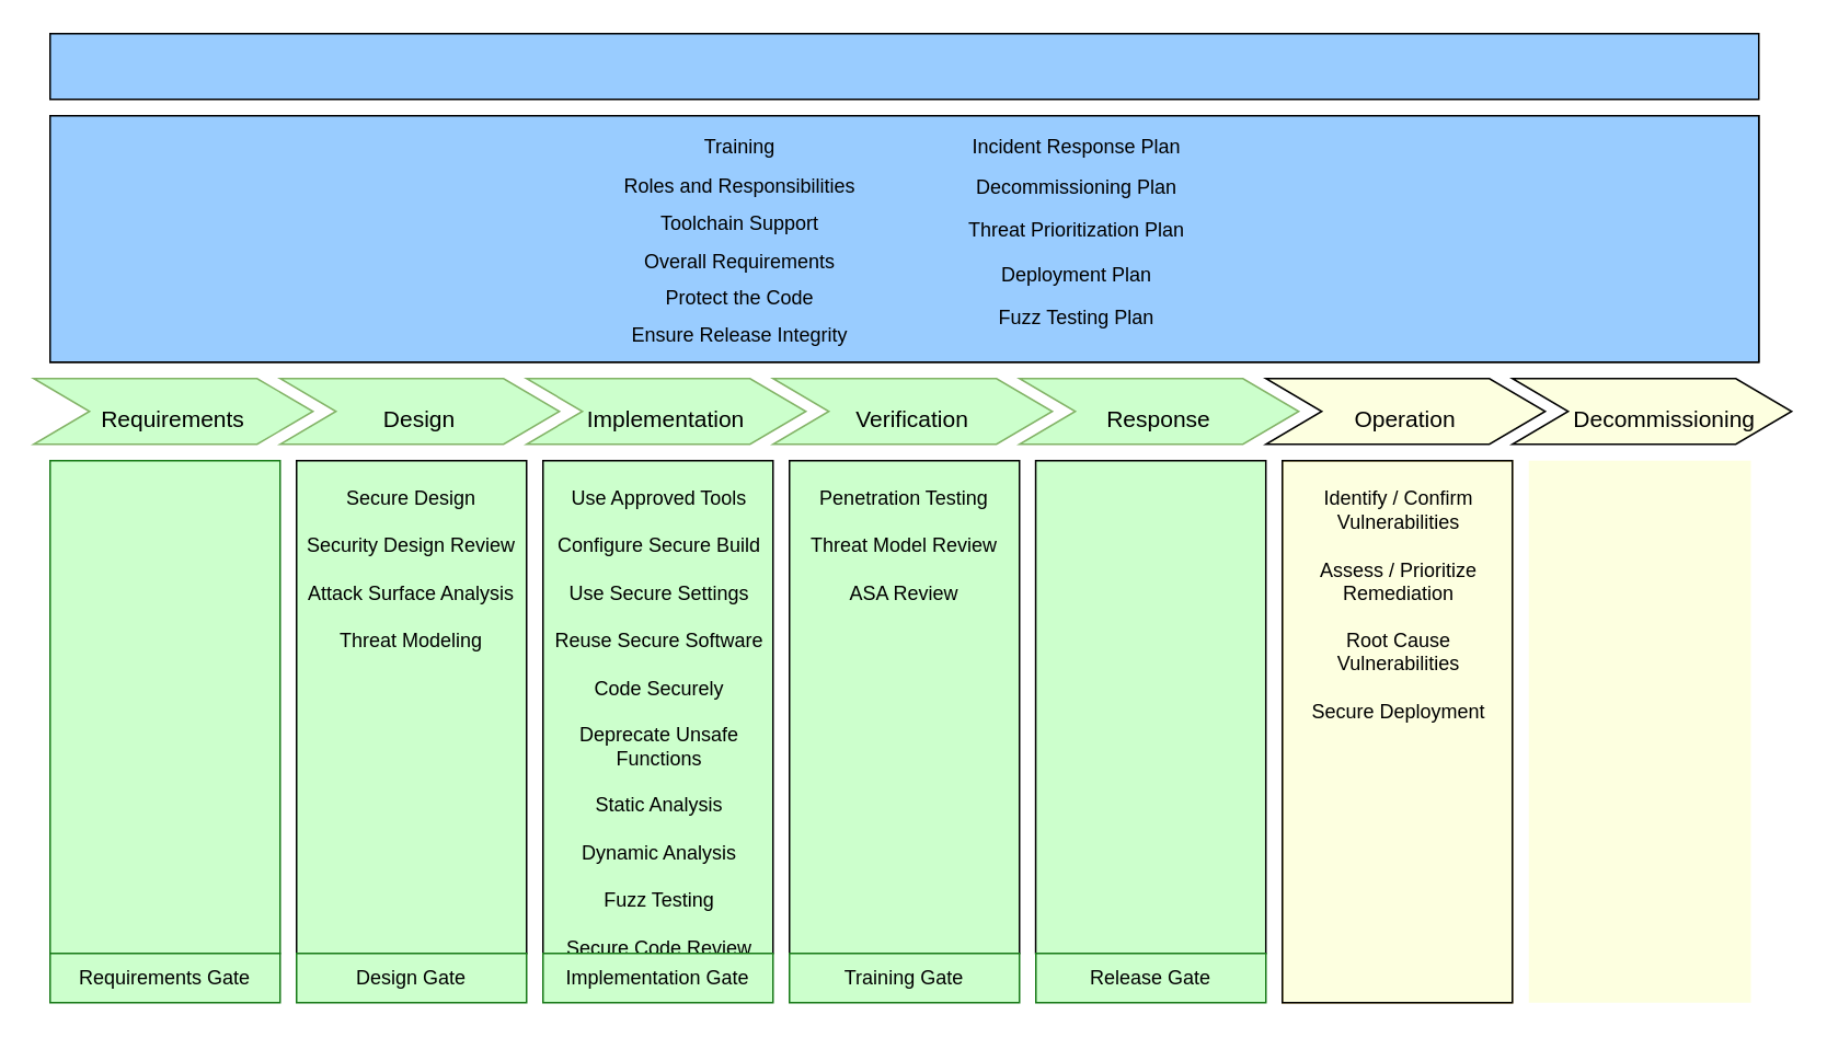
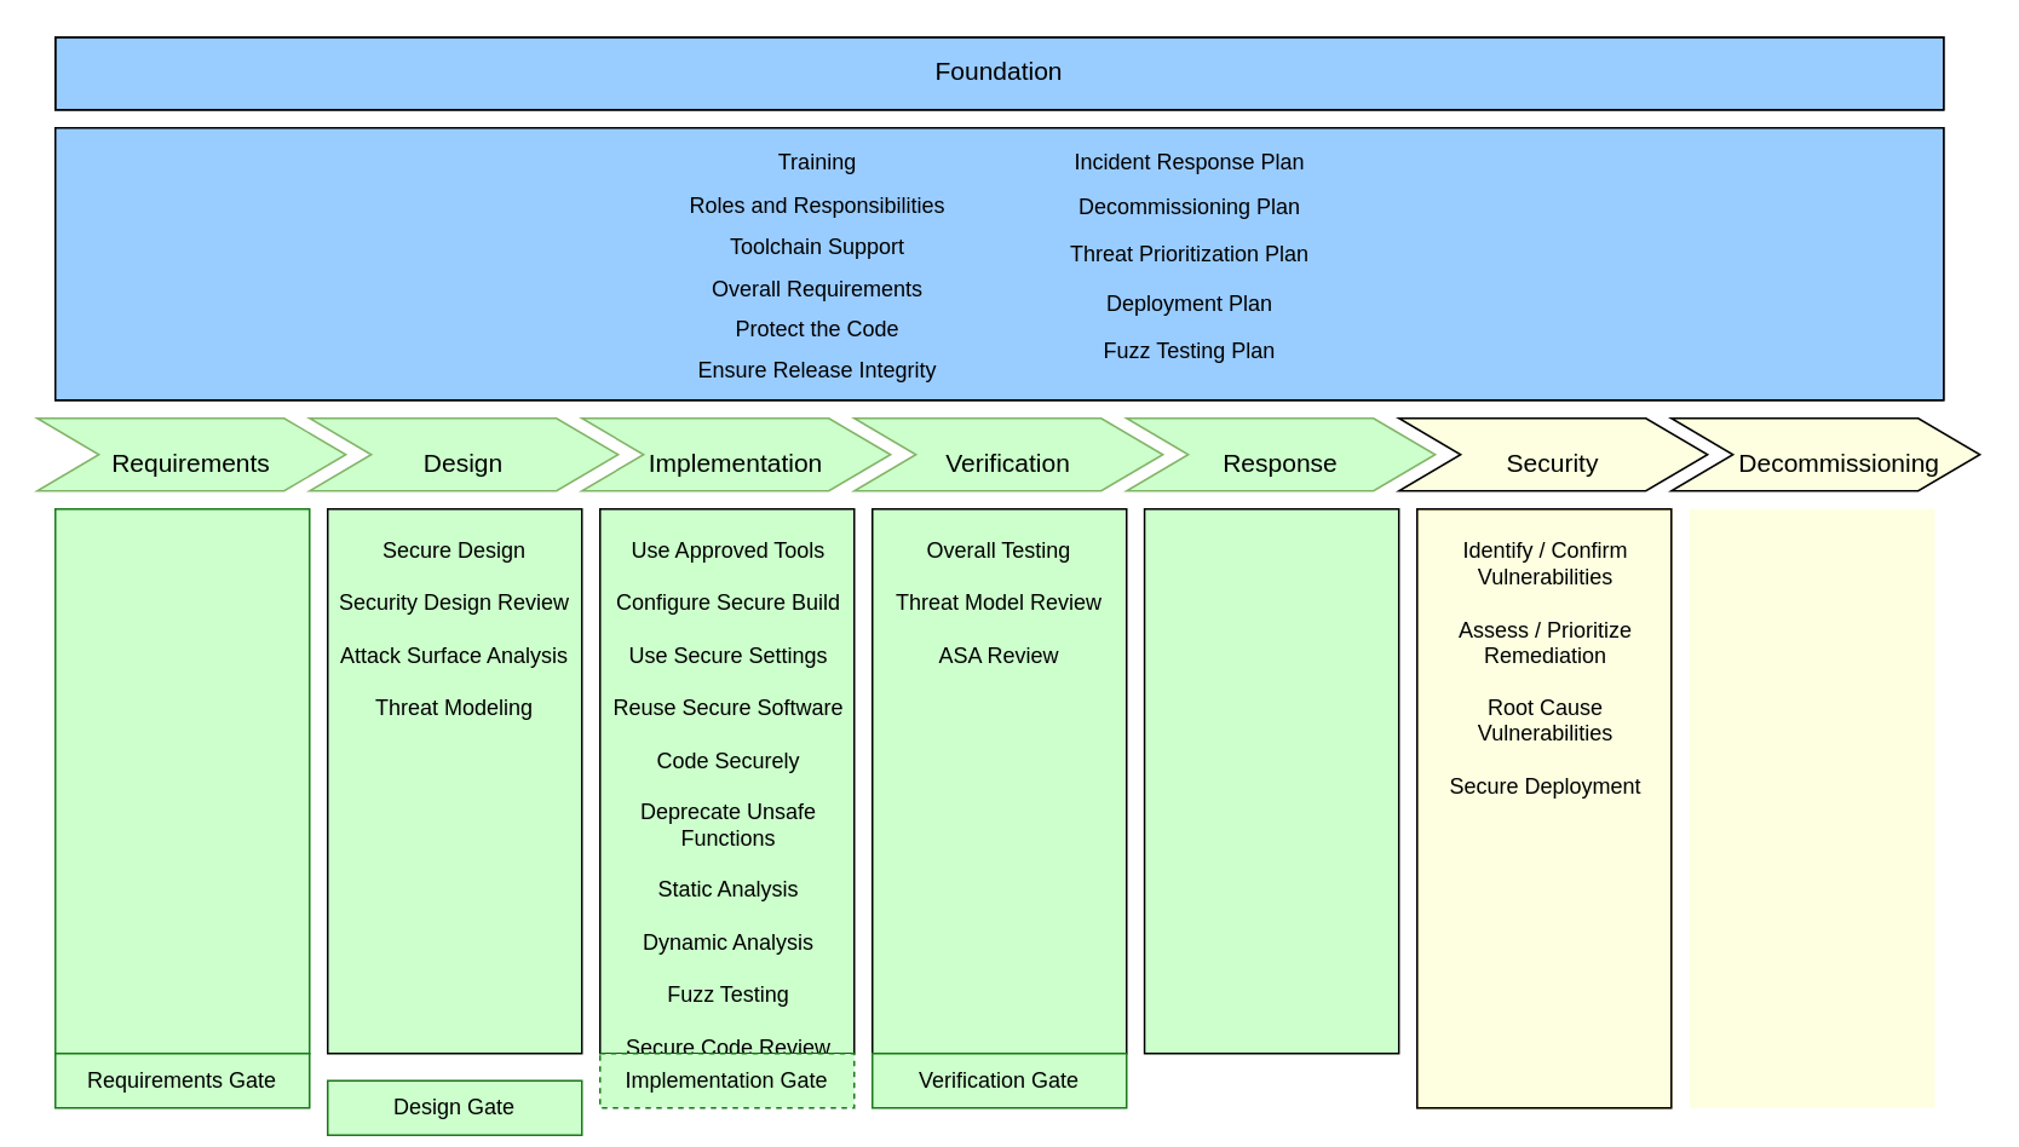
  <mxCell id="0" />
  <mxCell id="1" parent="0" />
  <mxCell id="2" value="" style="rounded=0;whiteSpace=wrap;html=1;shadow=0;strokeColor=#000000;fillColor=#CCFFCC;" parent="1" vertex="1"><mxGeometry x="480" y="280" width="140" height="300" as="geometry" /></mxCell>
  <mxCell id="3" value="" style="rounded=0;whiteSpace=wrap;html=1;shadow=0;strokeColor=#000000;fillColor=#CCFFCC;" parent="1" vertex="1"><mxGeometry x="330" y="280" width="140" height="300" as="geometry" /></mxCell>
  <mxCell id="4" value="" style="rounded=0;whiteSpace=wrap;html=1;shadow=0;strokeColor=#000000;fillColor=#CCFFCC;" parent="1" vertex="1"><mxGeometry x="180" y="280" width="140" height="300" as="geometry" /></mxCell>
  <mxCell id="5" value="" style="rounded=0;whiteSpace=wrap;html=1;shadow=0;fillColor=#CCFFCC;strokeColor=#187A18;" parent="1" vertex="1"><mxGeometry x="30" y="280" width="140" height="300" as="geometry" /></mxCell>
  <mxCell id="6" value="" style="group;strokeColor=none;" parent="1" vertex="1" connectable="0"><mxGeometry x="630" y="280" width="170.28" height="300" as="geometry" /></mxCell>
  <mxCell id="7" value="" style="rounded=0;whiteSpace=wrap;html=1;shadow=0;strokeColor=#000000;fillColor=#CCFFCC;" parent="6" vertex="1"><mxGeometry x="-0.12" width="140.095" height="300" as="geometry" /></mxCell>
- <mxCell id="8" value="&lt;div&gt;&lt;span&gt;&lt;br&gt;&lt;/span&gt;&lt;/div&gt;&lt;div&gt;&lt;span&gt;Penetration Testing&lt;/span&gt;&lt;br&gt;&lt;/div&gt;&lt;div&gt;&lt;br&gt;&lt;/div&gt;&lt;div&gt;Threat Model Review&lt;/div&gt;&lt;div&gt;&lt;br&gt;&lt;/div&gt;&lt;div&gt;ASA Review&lt;/div&gt;" style="text;spacingTop=-5;fillColor=#99FF99;whiteSpace=wrap;html=1;align=center;fontSize=12;fontFamily=Helvetica;fillColor=none;strokeColor=none;" parent="1" vertex="1"><mxGeometry x="480" y="280" width="140" height="300" as="geometry" /></mxCell>
+ <mxCell id="8" value="&lt;div&gt;&lt;span&gt;&lt;br&gt;&lt;/span&gt;&lt;/div&gt;&lt;div&gt;&lt;span&gt;Overall Testing&lt;/span&gt;&lt;br&gt;&lt;/div&gt;&lt;div&gt;&lt;br&gt;&lt;/div&gt;&lt;div&gt;Threat Model Review&lt;/div&gt;&lt;div&gt;&lt;br&gt;&lt;/div&gt;&lt;div&gt;ASA Review&lt;/div&gt;" style="text;spacingTop=-5;fillColor=#99FF99;whiteSpace=wrap;html=1;align=center;fontSize=12;fontFamily=Helvetica;fillColor=none;strokeColor=none;" parent="1" vertex="1"><mxGeometry x="480" y="280" width="140" height="300" as="geometry" /></mxCell>
  <mxCell id="9" value="&lt;div style=&quot;text-align: center&quot;&gt;&lt;span&gt;&lt;br&gt;&lt;/span&gt;&lt;/div&gt;&lt;div style=&quot;text-align: center&quot;&gt;&lt;span&gt;Use Approved Tools&lt;/span&gt;&lt;/div&gt;&lt;div style=&quot;text-align: center&quot;&gt;&lt;br&gt;&lt;/div&gt;&lt;div style=&quot;text-align: center&quot;&gt;Configure Secure Build&lt;/div&gt;&lt;div style=&quot;text-align: center&quot;&gt;&lt;br&gt;&lt;/div&gt;&lt;div style=&quot;text-align: center&quot;&gt;Use Secure Settings&lt;/div&gt;&lt;div style=&quot;text-align: center&quot;&gt;&lt;br&gt;&lt;/div&gt;&lt;div style=&quot;text-align: center&quot;&gt;Reuse Secure Software&lt;/div&gt;&lt;div style=&quot;text-align: center&quot;&gt;&lt;br&gt;&lt;/div&gt;&lt;div style=&quot;text-align: center&quot;&gt;Code Securely&lt;/div&gt;&lt;div style=&quot;text-align: center&quot;&gt;&lt;br&gt;&lt;/div&gt;&lt;div style=&quot;text-align: center&quot;&gt;&lt;span&gt;Deprecate Unsafe Functions&lt;/span&gt;&lt;/div&gt;&lt;div style=&quot;text-align: center&quot;&gt;&lt;br&gt;&lt;/div&gt;&lt;div style=&quot;text-align: center&quot;&gt;&lt;span&gt;Static Analysis&lt;/span&gt;&lt;/div&gt;&lt;div style=&quot;text-align: center&quot;&gt;&lt;span&gt;&lt;br&gt;&lt;/span&gt;&lt;/div&gt;&lt;div style=&quot;text-align: center&quot;&gt;&lt;span&gt;Dynamic Analysis&lt;/span&gt;&lt;/div&gt;&lt;div style=&quot;text-align: center&quot;&gt;&lt;span&gt;&lt;br&gt;&lt;/span&gt;&lt;/div&gt;&lt;div style=&quot;text-align: center&quot;&gt;&lt;span&gt;Fuzz Testing&lt;/span&gt;&lt;/div&gt;&lt;div style=&quot;text-align: center&quot;&gt;&lt;br&gt;&lt;/div&gt;&lt;div style=&quot;text-align: center&quot;&gt;Secure Code Review&lt;/div&gt;" style="text;spacingTop=-5;fillColor=#99FF99;whiteSpace=wrap;html=1;align=left;fontSize=12;fontFamily=Helvetica;fillColor=none;strokeColor=none;" parent="1" vertex="1"><mxGeometry x="330" y="280" width="140" height="300" as="geometry" /></mxCell>
  <mxCell id="10" value="&lt;br&gt;Secure Design&lt;br&gt;&lt;br&gt;Security Design Review&lt;br&gt;&lt;br&gt;Attack Surface Analysis&lt;br&gt;&lt;br&gt;Threat Modeling" style="text;spacingTop=-5;fillColor=#99FF99;whiteSpace=wrap;html=1;align=center;fontSize=12;fontFamily=Helvetica;fillColor=none;strokeColor=none;" parent="1" vertex="1"><mxGeometry x="180" y="280" width="140" height="300" as="geometry" /></mxCell>
  <mxCell id="11" value="" style="rounded=0;whiteSpace=wrap;html=1;shadow=0;fillColor=#FDFFE0;strokeColor=none;" parent="1" vertex="1"><mxGeometry x="930" y="280" width="135.172" height="330" as="geometry" /></mxCell>
  <mxCell id="12" value="" style="group;strokeColor=none;fillColor=#ffffff;" parent="1" vertex="1" connectable="0"><mxGeometry x="780" y="280" width="140" height="330" as="geometry" /></mxCell>
  <mxCell id="13" value="" style="rounded=0;whiteSpace=wrap;html=1;shadow=0;strokeColor=#d6b656;fillColor=#FDFFE0;" parent="12" vertex="1"><mxGeometry width="140" height="330" as="geometry" /></mxCell>
  <mxCell id="14" value="&lt;div style=&quot;text-align: center&quot;&gt;&lt;span&gt;&lt;br&gt;&lt;/span&gt;&lt;/div&gt;&lt;div style=&quot;text-align: center&quot;&gt;&lt;span&gt;Identify / Confirm Vulnerabilities&lt;/span&gt;&lt;br&gt;&lt;/div&gt;&lt;div style=&quot;text-align: center&quot;&gt;&lt;span&gt;&lt;br&gt;&lt;/span&gt;&lt;/div&gt;&lt;div style=&quot;text-align: center&quot;&gt;&lt;span&gt;Assess / Prioritize Remediation&lt;/span&gt;&lt;/div&gt;&lt;div style=&quot;text-align: center&quot;&gt;&lt;span&gt;&lt;br&gt;&lt;/span&gt;&lt;/div&gt;&lt;div style=&quot;text-align: center&quot;&gt;&lt;span&gt;Root Cause Vulnerabilities&lt;/span&gt;&lt;/div&gt;&lt;div style=&quot;text-align: center&quot;&gt;&lt;span&gt;&lt;br&gt;&lt;/span&gt;&lt;/div&gt;&lt;div style=&quot;text-align: center&quot;&gt;&lt;span&gt;Secure Deployment&lt;/span&gt;&lt;/div&gt;" style="text;spacingTop=-5;fillColor=#fff2cc;whiteSpace=wrap;html=1;align=left;fontSize=12;fontFamily=Helvetica;fillColor=none;strokeColor=#000000;" parent="12" vertex="1"><mxGeometry width="140" height="330" as="geometry" /></mxCell>
  <mxCell id="15" value="" style="rounded=0;whiteSpace=wrap;html=1;shadow=0;strokeColor=#000000;fillColor=#99CCFF;" parent="1" vertex="1"><mxGeometry x="30" y="20" width="1040" height="40" as="geometry" /></mxCell>
+ <mxCell id="16" value="&lt;p style=&quot;font-family: &amp;#34;helvetica&amp;#34; ; line-height: 10.8px&quot;&gt;&lt;span style=&quot;font-family: &amp;#34;helvetica&amp;#34; ; font-size: 14px&quot;&gt;Foundation&lt;/span&gt;&lt;br&gt;&lt;/p&gt;" style="text;spacingTop=-5;fillColor=#3333FF;whiteSpace=wrap;html=1;align=center;fontSize=12;fontFamily=Helvetica;fillColor=none;strokeColor=#000000;" parent="1" vertex="1"><mxGeometry x="30" y="20.04" width="1040" height="40" as="geometry" /></mxCell>
  <mxCell id="17" value="&lt;p style=&quot;font-family: &amp;#34;helvetica&amp;#34; ; line-height: 10.8px&quot;&gt;&lt;br&gt;&lt;/p&gt;" style="text;spacingTop=-5;fillColor=#99FF99;whiteSpace=wrap;html=1;align=center;fontSize=12;fontFamily=Helvetica;fillColor=none;strokeColor=#000000;" parent="1" vertex="1"><mxGeometry x="30" y="70" width="1040" height="150" as="geometry" /></mxCell>
  <mxCell id="18" value="" style="rounded=0;whiteSpace=wrap;html=1;shadow=0;strokeColor=#000000;fillColor=#99CCFF;" parent="1" vertex="1"><mxGeometry x="30" y="70" width="1040" height="150" as="geometry" /></mxCell>
  <mxCell id="19" value="&lt;p style=&quot;font-family: &amp;#34;helvetica&amp;#34; ; line-height: 10.8px&quot;&gt;Training&lt;/p&gt;&lt;p style=&quot;font-family: &amp;#34;helvetica&amp;#34; ; line-height: 12px&quot;&gt;&lt;span style=&quot;line-height: 10.8px&quot;&gt;Roles and Responsibilities&lt;/span&gt;&lt;/p&gt;&lt;p style=&quot;font-family: &amp;#34;helvetica&amp;#34; ; line-height: 10.8px&quot;&gt;Toolchain Support&lt;/p&gt;&lt;p style=&quot;font-family: &amp;#34;helvetica&amp;#34; ; line-height: 10.8px&quot;&gt;Overall Requirements&lt;/p&gt;&lt;p style=&quot;font-family: &amp;#34;helvetica&amp;#34; ; line-height: 10.8px&quot;&gt;Protect the Code&lt;/p&gt;&lt;p style=&quot;font-family: &amp;#34;helvetica&amp;#34; ; line-height: 10.8px&quot;&gt;Ensure Release Integrity&lt;br&gt;&lt;/p&gt;&lt;div&gt;&lt;br&gt;&lt;/div&gt;" style="text;spacingTop=-5;fillColor=#99FF99;whiteSpace=wrap;html=1;align=center;fontSize=12;fontFamily=Helvetica;fillColor=none;strokeColor=none;" parent="1" vertex="1"><mxGeometry x="360" y="70" width="180" height="150" as="geometry" /></mxCell>
  <mxCell id="20" value="&lt;p style=&quot;font-family: &amp;#34;helvetica&amp;#34; ; line-height: 10.8px&quot;&gt;&lt;span&gt;Incident Response Plan&lt;/span&gt;&lt;br&gt;&lt;/p&gt;&lt;p style=&quot;font-family: &amp;#34;helvetica&amp;#34; ; line-height: 14.4px&quot;&gt;&lt;span style=&quot;line-height: 10.8px&quot;&gt;Decommissioning Plan&lt;/span&gt;&lt;/p&gt;&lt;p style=&quot;font-family: &amp;#34;helvetica&amp;#34; ; line-height: 14.4px&quot;&gt;&lt;span style=&quot;line-height: 10.8px&quot;&gt;Threat Prioritization Plan&lt;/span&gt;&lt;/p&gt;&lt;p style=&quot;font-family: &amp;#34;helvetica&amp;#34; ; line-height: 14.4px&quot;&gt;&lt;span style=&quot;line-height: 10.8px&quot;&gt;Deployment Plan&lt;/span&gt;&lt;/p&gt;&lt;p style=&quot;font-family: &amp;#34;helvetica&amp;#34; ; line-height: 14.4px&quot;&gt;&lt;span style=&quot;line-height: 10.8px&quot;&gt;Fuzz Testing Plan&lt;/span&gt;&lt;/p&gt;" style="text;spacingTop=-5;fillColor=#99FF99;whiteSpace=wrap;html=1;align=center;fontSize=12;fontFamily=Helvetica;fillColor=none;strokeColor=none;" parent="1" vertex="1"><mxGeometry x="570" y="70" width="170" height="150" as="geometry" /></mxCell>
  <mxCell id="21" value="&lt;font color=&quot;#000000&quot; style=&quot;font-size: 14px&quot;&gt;Requirements&lt;/font&gt;" style="shape=step;whiteSpace=wrap;html=1;fontSize=28;strokeColor=#82b366;fillColor=#CCFFCC;" parent="1" vertex="1"><mxGeometry x="20" y="230" width="170" height="40" as="geometry" /></mxCell>
  <mxCell id="22" value="&lt;font style=&quot;font-size: 14px&quot; color=&quot;#000000&quot;&gt;Design&lt;/font&gt;" style="shape=step;whiteSpace=wrap;html=1;fontSize=28;strokeColor=#82b366;fillColor=#CCFFCC;" parent="1" vertex="1"><mxGeometry x="170" y="230" width="170" height="40" as="geometry" /></mxCell>
  <mxCell id="23" value="&lt;p&gt;&lt;font style=&quot;font-size: 14px&quot; color=&quot;#000000&quot;&gt;Implementation&lt;/font&gt;&lt;/p&gt;" style="shape=step;whiteSpace=wrap;html=1;fontSize=28;strokeColor=#82b366;fillColor=#CCFFCC;" parent="1" vertex="1"><mxGeometry x="320" y="230" width="170" height="40" as="geometry" /></mxCell>
  <mxCell id="24" value="&lt;font style=&quot;font-size: 14px&quot; color=&quot;#000000&quot;&gt;Verification&lt;/font&gt;" style="shape=step;whiteSpace=wrap;html=1;fontSize=28;strokeColor=#82b366;fillColor=#CCFFCC;" parent="1" vertex="1"><mxGeometry x="470" y="230" width="170" height="40" as="geometry" /></mxCell>
  <mxCell id="25" value="&lt;font style=&quot;font-size: 14px&quot; color=&quot;#000000&quot;&gt;Response&lt;/font&gt;" style="shape=step;whiteSpace=wrap;html=1;fontSize=28;strokeColor=#82b366;fillColor=#CCFFCC;" parent="1" vertex="1"><mxGeometry x="620" y="230" width="170" height="40" as="geometry" /></mxCell>
- <mxCell id="26" value="&lt;font style=&quot;font-size: 14px&quot; color=&quot;#000000&quot;&gt;Operation&lt;/font&gt;" style="shape=step;whiteSpace=wrap;html=1;fontSize=28;fillColor=#FDFFE0;" parent="1" vertex="1"><mxGeometry x="770" y="230" width="170" height="40" as="geometry" /></mxCell>
+ <mxCell id="26" value="&lt;font style=&quot;font-size: 14px&quot; color=&quot;#000000&quot;&gt;Security&lt;/font&gt;" style="shape=step;whiteSpace=wrap;html=1;fontSize=28;fillColor=#FDFFE0;" parent="1" vertex="1"><mxGeometry x="770" y="230" width="170" height="40" as="geometry" /></mxCell>
  <mxCell id="27" value="&lt;font style=&quot;font-size: 14px&quot; color=&quot;#000000&quot;&gt;&amp;nbsp; &amp;nbsp; Decommissioning&lt;/font&gt;" style="shape=step;whiteSpace=wrap;html=1;fontSize=28;shadow=0;fillColor=#FDFFE0;" parent="1" vertex="1"><mxGeometry x="920" y="230" width="170" height="40" as="geometry" /></mxCell>
- <mxCell id="28" value="Design Gate" style="rounded=0;whiteSpace=wrap;html=1;shadow=0;fillColor=#CCFFCC;strokeColor=#187A18;" vertex="1" parent="1"><mxGeometry x="180" y="580" width="140" height="30" as="geometry" /></mxCell>
+ <mxCell id="28" value="Design Gate" style="rounded=0;whiteSpace=wrap;html=1;shadow=0;fillColor=#CCFFCC;strokeColor=#187A18;" vertex="1" parent="1"><mxGeometry x="180" y="595" width="140" height="30" as="geometry" /></mxCell>
  <mxCell id="29" value="Requirements Gate" style="rounded=0;whiteSpace=wrap;html=1;shadow=0;fillColor=#CCFFCC;strokeColor=#187A18;" vertex="1" parent="1"><mxGeometry x="30" y="580" width="140" height="30" as="geometry" /></mxCell>
- <mxCell id="30" value="Implementation Gate" style="rounded=0;whiteSpace=wrap;html=1;shadow=0;fillColor=#CCFFCC;strokeColor=#187A18;" vertex="1" parent="1"><mxGeometry x="330" y="580" width="140" height="30" as="geometry" /></mxCell>
- <mxCell id="31" value="Training Gate" style="rounded=0;whiteSpace=wrap;html=1;shadow=0;fillColor=#CCFFCC;strokeColor=#187A18;" vertex="1" parent="1"><mxGeometry x="480" y="580" width="140" height="30" as="geometry" /></mxCell>
- <mxCell id="32" value="Release Gate" style="rounded=0;whiteSpace=wrap;html=1;shadow=0;fillColor=#CCFFCC;strokeColor=#187A18;" vertex="1" parent="1"><mxGeometry x="630" y="580" width="140" height="30" as="geometry" /></mxCell>
+ <mxCell id="30" value="Implementation Gate" style="rounded=0;whiteSpace=wrap;html=1;shadow=0;fillColor=#CCFFCC;strokeColor=#187A18;dashed=1;" vertex="1" parent="1"><mxGeometry x="330" y="580" width="140" height="30" as="geometry" /></mxCell>
+ <mxCell id="31" value="Verification Gate" style="rounded=0;whiteSpace=wrap;html=1;shadow=0;fillColor=#CCFFCC;strokeColor=#187A18;" vertex="1" parent="1"><mxGeometry x="480" y="580" width="140" height="30" as="geometry" /></mxCell>
